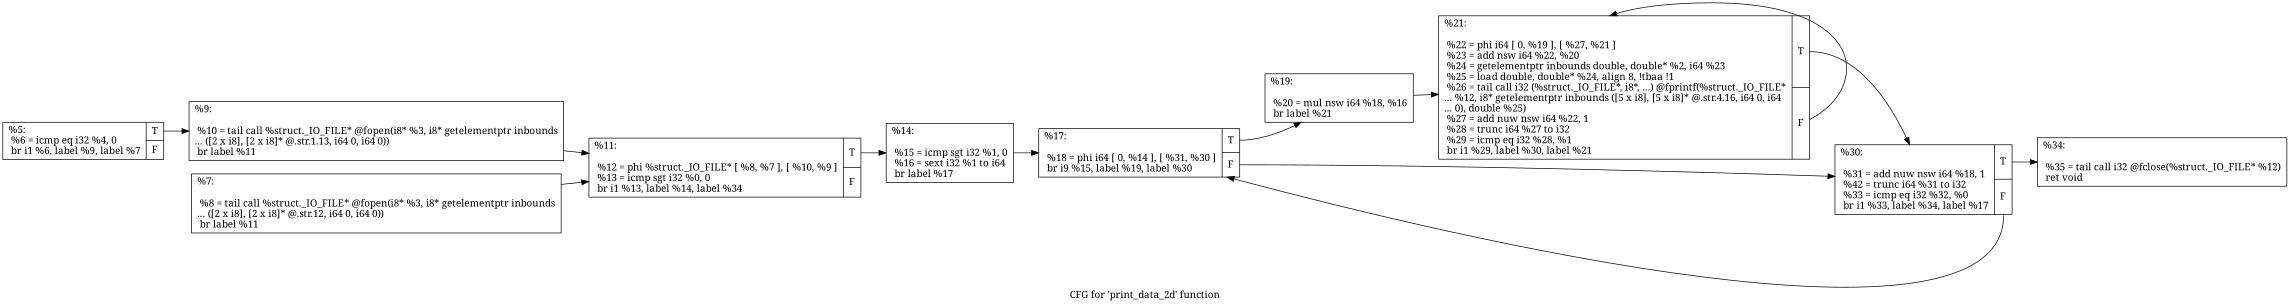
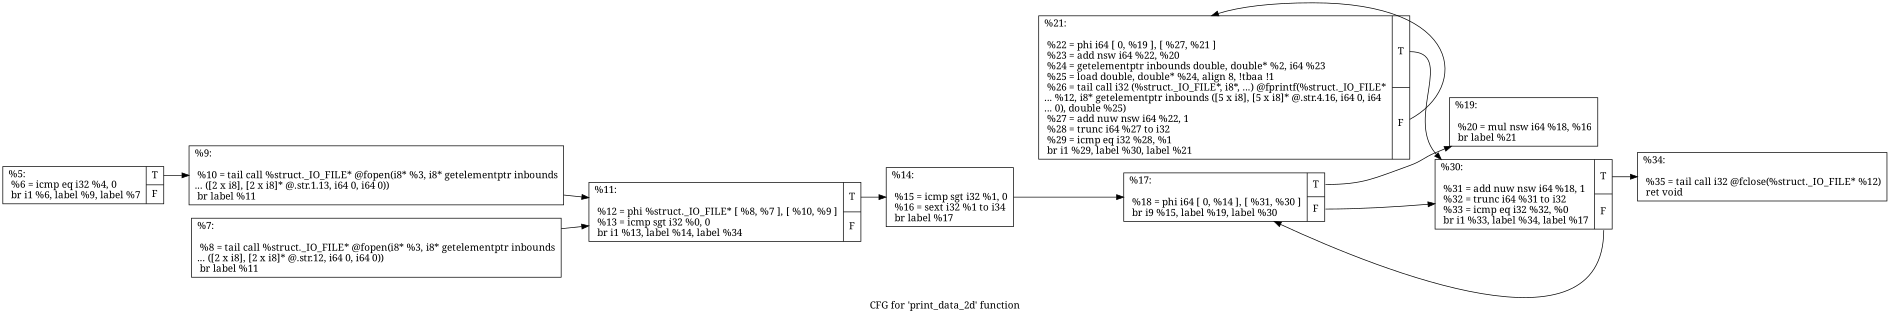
  digraph {
    fontname="Noto Serif"
    label="CFG for 'print_data_2d' function"
    rankdir=LR
    node [fontname="Noto Serif" shape=record]
    edge [fontname="Noto Serif" tailport=s0]
    n1 [label="{%5:\l  %6 = icmp eq i32 %4, 0\l  br i1 %6, label %9, label %7\l|{<s0>T|<s1>F}}"]
    n2 [label="{%9:\l\l  %10 = tail call %struct._IO_FILE* @fopen(i8* %3, i8* getelementptr inbounds\l... ([2 x i8], [2 x i8]* @.str.1.13, i64 0, i64 0))\l  br label %11\l}"]
    n3 [label="{%11:\l\l  %12 = phi %struct._IO_FILE* [ %8, %7 ], [ %10, %9 ]\l  %13 = icmp sgt i32 %0, 0\l  br i1 %13, label %14, label %34\l|{<s0>T|<s1>F}}"]
    n4 [label="{%7:\l\l  %8 = tail call %struct._IO_FILE* @fopen(i8* %3, i8* getelementptr inbounds\l... ([2 x i8], [2 x i8]* @.str.12, i64 0, i64 0))\l  br label %11\l}"]
-   n5 [label="{%14:\l\l  %15 = icmp sgt i32 %1, 0\l  %16 = sext i32 %1 to i64\l  br label %17\l}"]
+   n5 [label="{%14:\l\l  %15 = icmp sgt i32 %1, 0\l  %16 = sext i32 %1 to i34\l  br label %17\l}"]
    n6 [label="{%17:\l\l  %18 = phi i64 [ 0, %14 ], [ %31, %30 ]\l  br i9 %15, label %19, label %30\l|{<s0>T|<s1>F}}"]
    n7 [label="{%34:\l\l  %35 = tail call i32 @fclose(%struct._IO_FILE* %12)\l  ret void\l}"]
    n8 [label="{%19:\l\l  %20 = mul nsw i64 %18, %16\l  br label %21\l}"]
-   n9 [label="{%30:\l\l  %31 = add nuw nsw i64 %18, 1\l  %42 = trunc i64 %31 to i32\l  %33 = icmp eq i32 %32, %0\l  br i1 %33, label %34, label %17\l|{<s0>T|<s1>F}}"]
+   n9 [label="{%30:\l\l  %31 = add nuw nsw i64 %18, 1\l  %32 = trunc i64 %31 to i32\l  %33 = icmp eq i32 %32, %0\l  br i1 %33, label %34, label %17\l|{<s0>T|<s1>F}}"]
    n10 [label="{%21:\l\l  %22 = phi i64 [ 0, %19 ], [ %27, %21 ]\l  %23 = add nsw i64 %22, %20\l  %24 = getelementptr inbounds double, double* %2, i64 %23\l  %25 = load double, double* %24, align 8, !tbaa !1\l  %26 = tail call i32 (%struct._IO_FILE*, i8*, ...) @fprintf(%struct._IO_FILE*\l... %12, i8* getelementptr inbounds ([5 x i8], [5 x i8]* @.str.4.16, i64 0, i64\l... 0), double %25)\l  %27 = add nuw nsw i64 %22, 1\l  %28 = trunc i64 %27 to i32\l  %29 = icmp eq i32 %28, %1\l  br i1 %29, label %30, label %21\l|{<s0>T|<s1>F}}"]
    n1 -> n2
    n2 -> n3
    n3 -> n5
    n4 -> n3
    n5 -> n6
    n6 -> n8
    n6 -> n9 [tailport=s1]
-   n8 -> n10
    n9 -> n6 [tailport=s1]
    n9 -> n7
    n10 -> n9
    n10 -> n10 [tailport=s1]
  }
